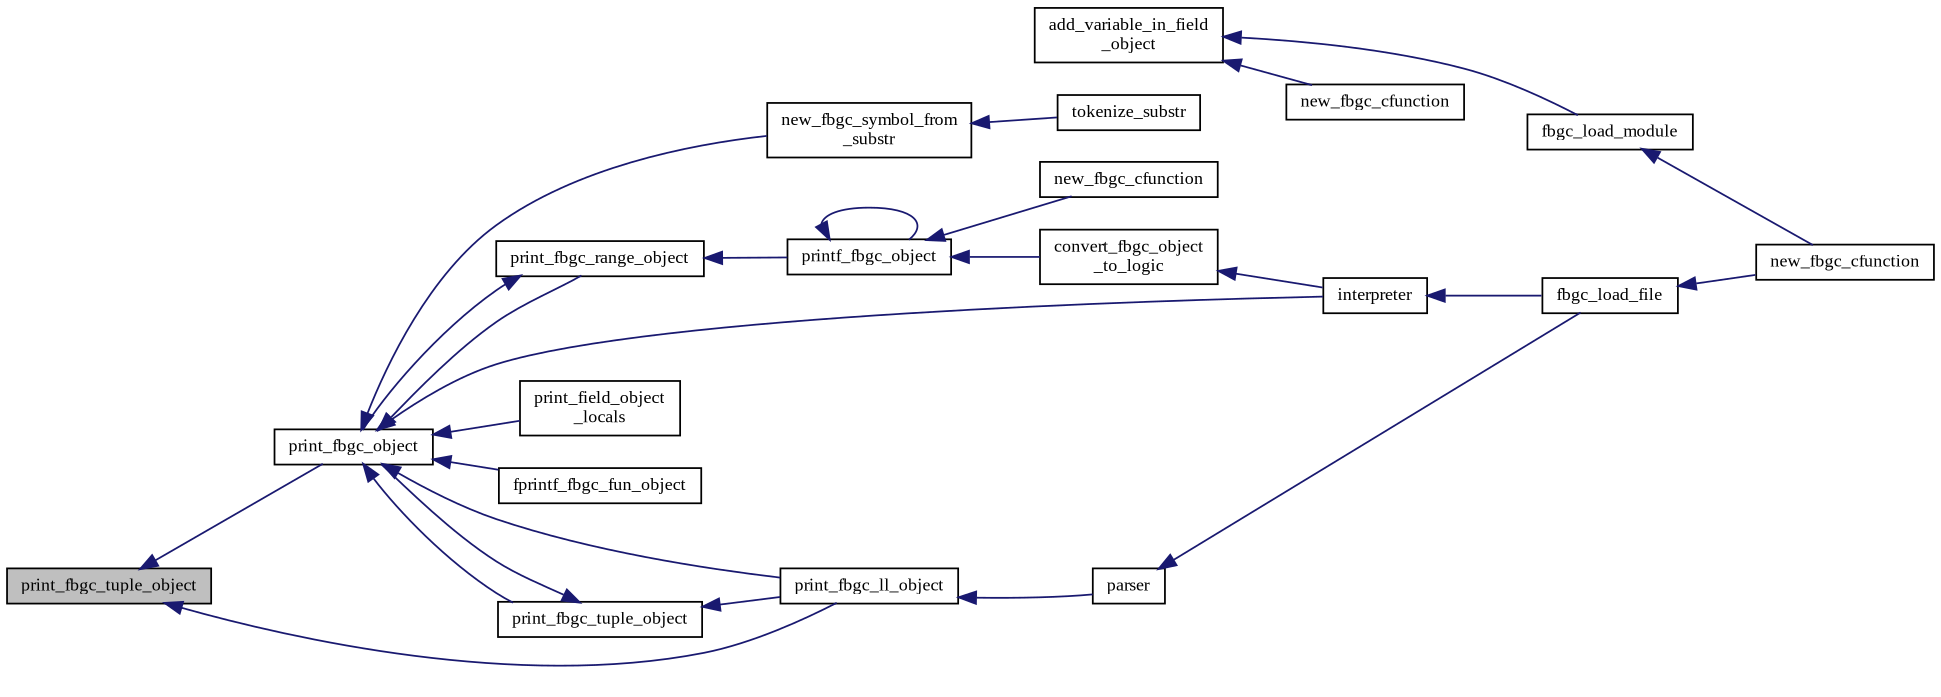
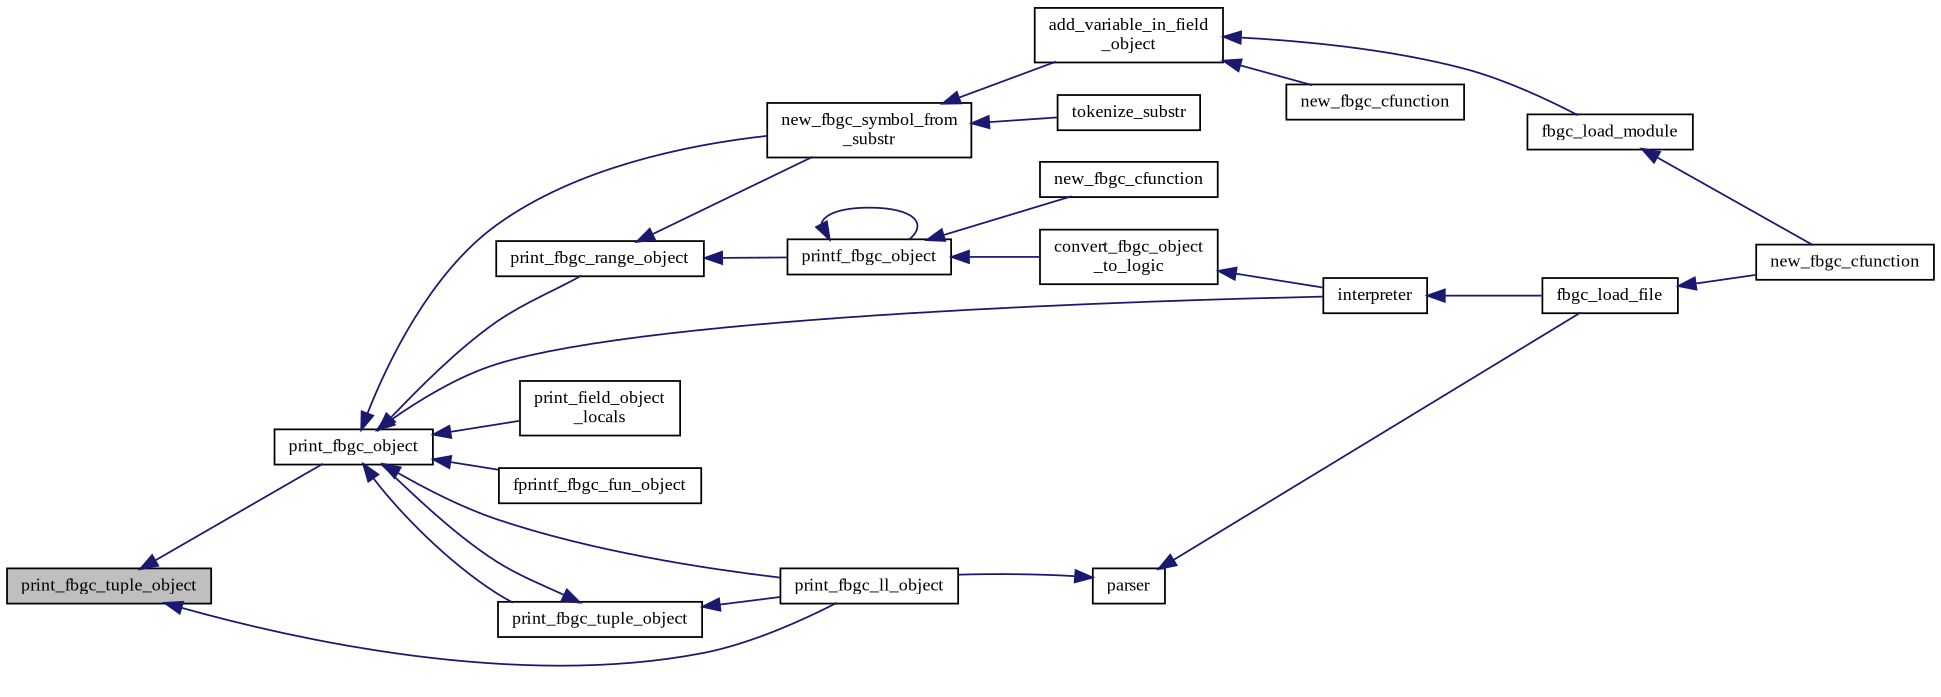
  digraph {
    fontname="Liberation Serif"
    rankdir=LR
    node [color=black fillcolor=white fontname="Liberation Serif" fontsize=10 shape=record style=filled]
    edge [color=midnightblue dir=back fontname="Liberation Serif" fontsize=10 labelfontname=Helvetica labelfontsize=10 style=solid]
    n1 [fillcolor=grey75 fontcolor=black height=0.2 label=print_fbgc_tuple_object width=0.4]
    n2 [height=0.2 label=print_fbgc_object width=0.4]
    n3 [height=0.2 label=print_fbgc_ll_object width=0.4]
    n4 [height=0.2 label="print_field_object\l_locals" width=0.4]
    n5 [height=0.2 label=fprintf_fbgc_fun_object width=0.4]
    n6 [height=0.2 label=interpreter width=0.4]
    n7 [height=0.2 label=print_fbgc_range_object width=0.4]
    n8 [height=0.2 label="new_fbgc_symbol_from\l_substr" width=0.4]
    n9 [height=0.2 label=print_fbgc_tuple_object width=0.4]
    n10 [height=0.2 label=parser width=0.4]
    n11 [height=0.2 label=fbgc_load_file width=0.4]
    n12 [height=0.2 label=printf_fbgc_object width=0.4]
    n13 [height=0.2 label="add_variable_in_field\l_object" width=0.4]
    n14 [height=0.2 label=tokenize_substr width=0.4]
    n15 [height=0.2 label=new_fbgc_cfunction width=0.4]
    n16 [height=0.2 label="convert_fbgc_object\l_to_logic" width=0.4]
    n17 [height=0.2 label=new_fbgc_cfunction width=0.4]
    n18 [height=0.2 label=new_fbgc_cfunction width=0.4]
    n19 [height=0.2 label=fbgc_load_module width=0.4]
    n1 -> n2
    n1 -> n3
    n2 -> n3
    n2 -> n4
    n2 -> n5
    n2 -> n6
    n2 -> n7
    n2 -> n8
    n2 -> n9
-   n3 -> n10
+   n10 -> n3
    n6 -> n11
-   n7 -> n2
+   n7 -> n8
    n7 -> n12
+   n8 -> n13
    n8 -> n14
    n9 -> n2
    n9 -> n3
    n10 -> n11
    n11 -> n17
    n12 -> n12
    n12 -> n15
    n12 -> n16
    n13 -> n18
    n13 -> n19
    n16 -> n6
    n19 -> n17
  }
